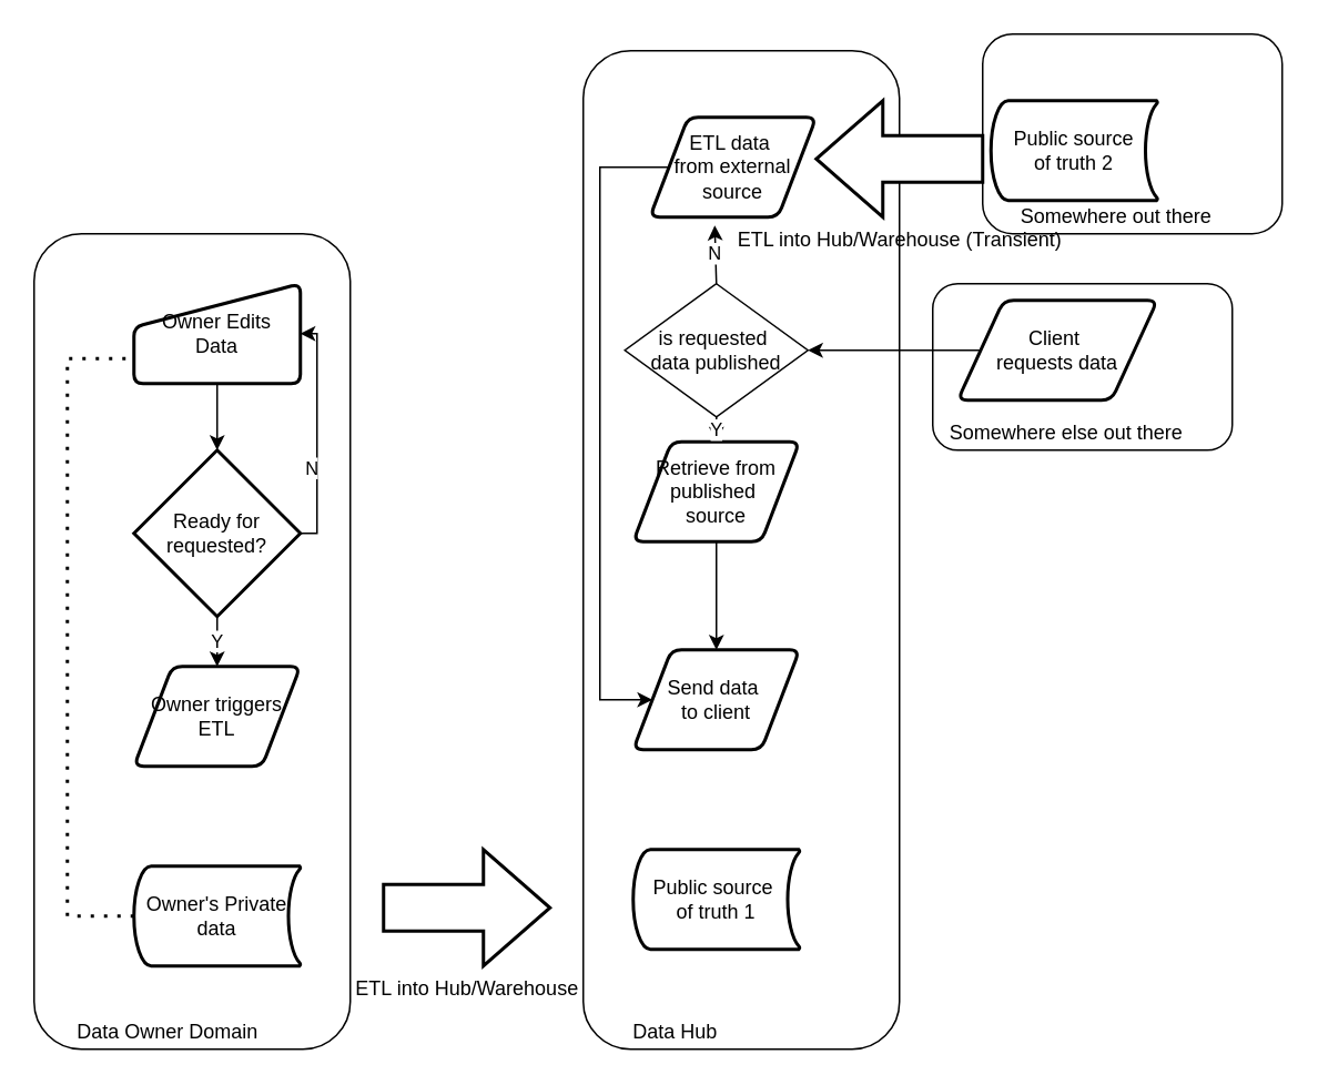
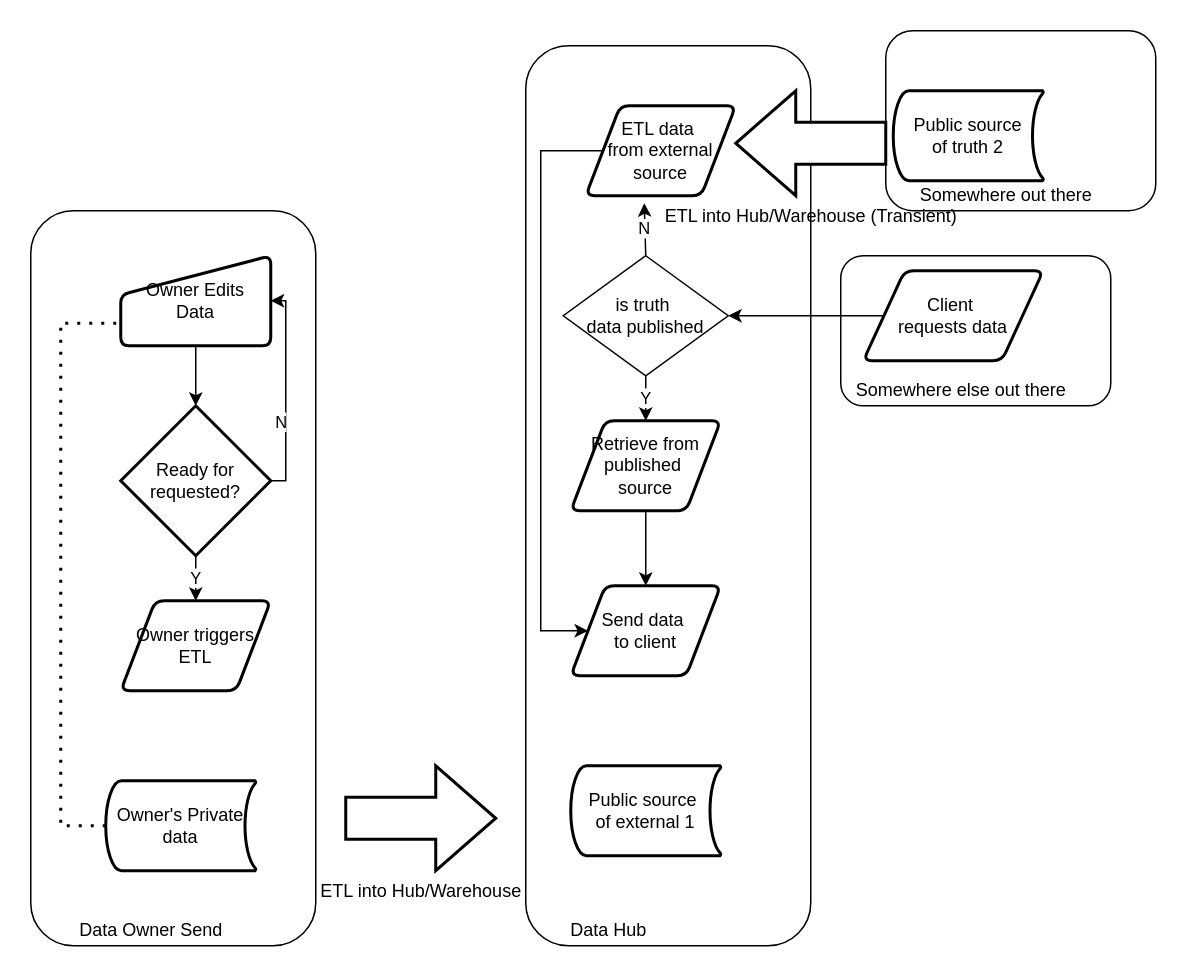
  <mxCell id="0" />
  <mxCell id="1" parent="0" />
  <mxCell id="2" value="" style="rounded=1;whiteSpace=wrap;html=1;fontColor=default;strokeColor=default;fillColor=default;" parent="1" vertex="1"><mxGeometry x="560" y="170" width="180" height="100" as="geometry" /></mxCell>
  <mxCell id="3" value="" style="rounded=1;whiteSpace=wrap;html=1;fontColor=default;strokeColor=default;fillColor=default;" parent="1" vertex="1"><mxGeometry x="590" y="20" width="180" height="120" as="geometry" /></mxCell>
  <mxCell id="4" value="" style="rounded=1;whiteSpace=wrap;html=1;fontColor=default;strokeColor=default;fillColor=default;" parent="1" vertex="1"><mxGeometry x="20" y="140" width="190" height="490" as="geometry" /></mxCell>
  <mxCell id="5" value="" style="rounded=1;whiteSpace=wrap;html=1;fontColor=default;strokeColor=default;fillColor=default;" parent="1" vertex="1"><mxGeometry x="350" y="30" width="190" height="600" as="geometry" /></mxCell>
  <mxCell id="6" value="Owner Edits &lt;br&gt;Data" style="html=1;strokeWidth=2;shape=manualInput;whiteSpace=wrap;rounded=1;size=26;arcSize=11;fontColor=default;fillColor=default;strokeColor=default;" parent="1" vertex="1"><mxGeometry x="80" y="170" width="100" height="60" as="geometry" /></mxCell>
  <mxCell id="7" value="Ready for requested?" style="strokeWidth=2;html=1;shape=mxgraph.flowchart.decision;whiteSpace=wrap;fontColor=default;fillColor=default;strokeColor=default;" parent="1" vertex="1"><mxGeometry x="80" y="270" width="100" height="100" as="geometry" /></mxCell>
  <mxCell id="8" value="Owner triggers&lt;br&gt;ETL" style="shape=parallelogram;html=1;strokeWidth=2;perimeter=parallelogramPerimeter;whiteSpace=wrap;rounded=1;arcSize=12;size=0.23;fontColor=default;fillColor=default;strokeColor=default;" parent="1" vertex="1"><mxGeometry x="80" y="400" width="100" height="60" as="geometry" /></mxCell>
- <mxCell id="9" value="Owner's Private data" style="strokeWidth=2;html=1;shape=mxgraph.flowchart.stored_data;whiteSpace=wrap;fontColor=default;fillColor=default;strokeColor=default;" parent="1" vertex="1"><mxGeometry x="80" y="520" width="100" height="60" as="geometry" /></mxCell>
+ <mxCell id="9" value="Owner's Private data" style="strokeWidth=2;html=1;shape=mxgraph.flowchart.stored_data;whiteSpace=wrap;fontColor=default;fillColor=default;strokeColor=default;" parent="1" vertex="1"><mxGeometry x="70" y="520" width="100" height="60" as="geometry" /></mxCell>
  <mxCell id="10" value="ETL into Hub/Warehouse" style="verticalLabelPosition=bottom;verticalAlign=top;html=1;strokeWidth=2;shape=mxgraph.arrows2.arrow;dy=0.6;dx=40;notch=0;fontColor=default;fillColor=default;strokeColor=default;" parent="1" vertex="1"><mxGeometry x="230" y="510" width="100" height="70" as="geometry" /></mxCell>
- <mxCell id="11" value="Public source&amp;nbsp;&lt;br&gt;of truth 1" style="strokeWidth=2;html=1;shape=mxgraph.flowchart.stored_data;whiteSpace=wrap;fontColor=default;fillColor=default;strokeColor=default;" parent="1" vertex="1"><mxGeometry x="380" y="510" width="100" height="60" as="geometry" /></mxCell>
+ <mxCell id="11" value="Public source&amp;nbsp;&lt;br&gt;of external 1" style="strokeWidth=2;html=1;shape=mxgraph.flowchart.stored_data;whiteSpace=wrap;fontColor=default;fillColor=default;strokeColor=default;" parent="1" vertex="1"><mxGeometry x="380" y="510" width="100" height="60" as="geometry" /></mxCell>
  <mxCell id="12" value="Client&amp;nbsp;&lt;br&gt;requests data" style="shape=parallelogram;html=1;strokeWidth=2;perimeter=parallelogramPerimeter;whiteSpace=wrap;rounded=1;arcSize=12;size=0.23;fontColor=default;fillColor=default;strokeColor=default;" parent="1" vertex="1"><mxGeometry x="575" y="180" width="120" height="60" as="geometry" /></mxCell>
- <mxCell id="13" value="is requested&amp;nbsp;&lt;br&gt;data published" style="rhombus;whiteSpace=wrap;html=1;fontColor=default;strokeColor=default;fillColor=default;" parent="1" vertex="1"><mxGeometry x="375" y="170" width="110" height="80" as="geometry" /></mxCell>
- <mxCell id="14" value="Retrieve from&lt;br&gt;published&amp;nbsp;&lt;br&gt;source" style="shape=parallelogram;html=1;strokeWidth=2;perimeter=parallelogramPerimeter;whiteSpace=wrap;rounded=1;arcSize=12;size=0.23;fontColor=default;fillColor=default;strokeColor=default;" parent="1" vertex="1"><mxGeometry x="380" y="265" width="100" height="60" as="geometry" /></mxCell>
+ <mxCell id="13" value="is truth&amp;nbsp;&lt;br&gt;data published" style="rhombus;whiteSpace=wrap;html=1;fontColor=default;strokeColor=default;fillColor=default;" parent="1" vertex="1"><mxGeometry x="375" y="170" width="110" height="80" as="geometry" /></mxCell>
+ <mxCell id="14" value="Retrieve from&lt;br&gt;published&amp;nbsp;&lt;br&gt;source" style="shape=parallelogram;html=1;strokeWidth=2;perimeter=parallelogramPerimeter;whiteSpace=wrap;rounded=1;arcSize=12;size=0.23;fontColor=default;fillColor=default;strokeColor=default;" parent="1" vertex="1"><mxGeometry x="380" y="280" width="100" height="60" as="geometry" /></mxCell>
  <mxCell id="15" value="" style="endArrow=classic;html=1;rounded=0;labelBackgroundColor=default;fontColor=default;strokeColor=default;entryX=1;entryY=0.5;entryDx=0;entryDy=0;" parent="1" source="12" target="13" edge="1"><mxGeometry width="50" height="50" relative="1" as="geometry"><mxPoint x="400" y="360" as="sourcePoint" /><mxPoint x="450" y="310" as="targetPoint" /></mxGeometry></mxCell>
  <mxCell id="16" value="ETL data&amp;nbsp;&lt;br&gt;from external&lt;br&gt;source" style="shape=parallelogram;html=1;strokeWidth=2;perimeter=parallelogramPerimeter;whiteSpace=wrap;rounded=1;arcSize=12;size=0.23;fontColor=default;fillColor=default;strokeColor=default;" parent="1" vertex="1"><mxGeometry x="390" y="70" width="100" height="60" as="geometry" /></mxCell>
  <mxCell id="17" value="Y" style="endArrow=classic;html=1;rounded=0;labelBackgroundColor=default;fontColor=default;strokeColor=default;exitX=0.5;exitY=1;exitDx=0;exitDy=0;entryX=0.5;entryY=0;entryDx=0;entryDy=0;" parent="1" source="13" target="14" edge="1"><mxGeometry width="50" height="50" relative="1" as="geometry"><mxPoint x="310" y="200" as="sourcePoint" /><mxPoint x="450" y="280" as="targetPoint" /></mxGeometry></mxCell>
  <mxCell id="18" value="N" style="endArrow=classic;html=1;rounded=0;labelBackgroundColor=default;fontColor=default;strokeColor=default;exitX=0.5;exitY=0;exitDx=0;exitDy=0;entryX=0.39;entryY=1.083;entryDx=0;entryDy=0;entryPerimeter=0;" parent="1" source="13" target="16" edge="1"><mxGeometry width="50" height="50" relative="1" as="geometry"><mxPoint x="400" y="330" as="sourcePoint" /><mxPoint x="423.846" y="50" as="targetPoint" /></mxGeometry></mxCell>
  <mxCell id="19" value="" style="endArrow=classic;html=1;rounded=0;labelBackgroundColor=default;fontColor=default;strokeColor=default;exitX=0.5;exitY=1;exitDx=0;exitDy=0;" parent="1" source="6" target="7" edge="1"><mxGeometry width="50" height="50" relative="1" as="geometry"><mxPoint x="400" y="330" as="sourcePoint" /><mxPoint x="450" y="280" as="targetPoint" /></mxGeometry></mxCell>
  <mxCell id="20" value="Y" style="endArrow=classic;html=1;rounded=0;labelBackgroundColor=default;fontColor=default;strokeColor=default;exitX=0.5;exitY=1;exitDx=0;exitDy=0;exitPerimeter=0;entryX=0.5;entryY=0;entryDx=0;entryDy=0;" parent="1" source="7" target="8" edge="1"><mxGeometry width="50" height="50" relative="1" as="geometry"><mxPoint x="400" y="330" as="sourcePoint" /><mxPoint x="450" y="280" as="targetPoint" /></mxGeometry></mxCell>
  <mxCell id="21" value="Public source&lt;br&gt;of truth 2" style="strokeWidth=2;html=1;shape=mxgraph.flowchart.stored_data;whiteSpace=wrap;fontColor=default;fillColor=default;strokeColor=default;" parent="1" vertex="1"><mxGeometry x="595" y="60" width="100" height="60" as="geometry" /></mxCell>
  <mxCell id="22" value="" style="endArrow=none;dashed=1;html=1;dashPattern=1 3;strokeWidth=2;rounded=0;labelBackgroundColor=default;fontColor=default;strokeColor=default;entryX=0;entryY=0.75;entryDx=0;entryDy=0;exitX=0;exitY=0.5;exitDx=0;exitDy=0;exitPerimeter=0;" parent="1" source="9" target="6" edge="1"><mxGeometry width="50" height="50" relative="1" as="geometry"><mxPoint x="30" y="215" as="sourcePoint" /><mxPoint x="680" y="460" as="targetPoint" /><Array as="points"><mxPoint x="40" y="550" /><mxPoint x="40" y="215" /></Array></mxGeometry></mxCell>
- <mxCell id="23" value="Data Owner Domain" style="text;html=1;resizable=0;autosize=1;align=center;verticalAlign=middle;points=[];fillColor=none;strokeColor=none;rounded=0;fontColor=default;" parent="1" vertex="1"><mxGeometry x="40" y="610" width="120" height="20" as="geometry" /></mxCell>
+ <mxCell id="23" value="Data Owner Send" style="text;html=1;resizable=0;autosize=1;align=center;verticalAlign=middle;points=[];fillColor=none;strokeColor=none;rounded=0;fontColor=default;" parent="1" vertex="1"><mxGeometry x="40" y="610" width="120" height="20" as="geometry" /></mxCell>
  <mxCell id="24" value="Data Hub" style="text;html=1;resizable=0;autosize=1;align=center;verticalAlign=middle;points=[];fillColor=none;strokeColor=none;rounded=0;fontColor=default;" parent="1" vertex="1"><mxGeometry x="370" y="610" width="70" height="20" as="geometry" /></mxCell>
  <mxCell id="25" value="ETL into Hub/Warehouse (Transient)" style="verticalLabelPosition=bottom;verticalAlign=top;html=1;strokeWidth=2;shape=mxgraph.arrows2.arrow;dy=0.6;dx=40;notch=0;fontColor=default;fillColor=default;strokeColor=default;direction=west;" parent="1" vertex="1"><mxGeometry x="490" y="60" width="100" height="70" as="geometry" /></mxCell>
  <mxCell id="26" value="Somewhere out there" style="text;html=1;resizable=0;autosize=1;align=center;verticalAlign=middle;points=[];fillColor=none;strokeColor=none;rounded=0;fontColor=default;" parent="1" vertex="1"><mxGeometry x="605" y="120" width="130" height="20" as="geometry" /></mxCell>
  <mxCell id="27" value="Somewhere else out there" style="text;html=1;resizable=0;autosize=1;align=center;verticalAlign=middle;points=[];fillColor=none;strokeColor=none;rounded=0;fontColor=default;" parent="1" vertex="1"><mxGeometry x="560" y="250" width="160" height="20" as="geometry" /></mxCell>
  <mxCell id="28" value="" style="endArrow=classic;html=1;rounded=0;edgeStyle=orthogonalEdgeStyle;entryX=1;entryY=0.5;entryDx=0;entryDy=0;" edge="1" parent="1" target="6"><mxGeometry width="50" height="50" relative="1" as="geometry"><mxPoint x="180" y="320" as="sourcePoint" /><mxPoint x="230" y="270" as="targetPoint" /><Array as="points"><mxPoint x="190" y="320" /><mxPoint x="190" y="200" /></Array></mxGeometry></mxCell>
  <mxCell id="29" value="N" style="edgeLabel;html=1;align=center;verticalAlign=middle;resizable=0;points=[];" vertex="1" connectable="0" parent="28"><mxGeometry x="-0.286" y="4" relative="1" as="geometry"><mxPoint as="offset" /></mxGeometry></mxCell>
  <mxCell id="30" value="Send data&amp;nbsp;&lt;br&gt;to client" style="shape=parallelogram;html=1;strokeWidth=2;perimeter=parallelogramPerimeter;whiteSpace=wrap;rounded=1;arcSize=12;size=0.23;" vertex="1" parent="1"><mxGeometry x="380" y="390" width="100" height="60" as="geometry" /></mxCell>
  <mxCell id="31" value="" style="endArrow=classic;html=1;rounded=0;edgeStyle=orthogonalEdgeStyle;exitX=0.5;exitY=1;exitDx=0;exitDy=0;" edge="1" parent="1" source="14" target="30"><mxGeometry width="50" height="50" relative="1" as="geometry"><mxPoint x="400" y="450" as="sourcePoint" /><mxPoint x="450" y="400" as="targetPoint" /></mxGeometry></mxCell>
  <mxCell id="32" value="" style="endArrow=classic;html=1;rounded=0;edgeStyle=orthogonalEdgeStyle;exitX=0;exitY=0.5;exitDx=0;exitDy=0;entryX=0;entryY=0.5;entryDx=0;entryDy=0;" edge="1" parent="1" source="16" target="30"><mxGeometry width="50" height="50" relative="1" as="geometry"><mxPoint x="400" y="440" as="sourcePoint" /><mxPoint x="450" y="390" as="targetPoint" /><Array as="points"><mxPoint x="360" y="100" /><mxPoint x="360" y="420" /></Array></mxGeometry></mxCell>
